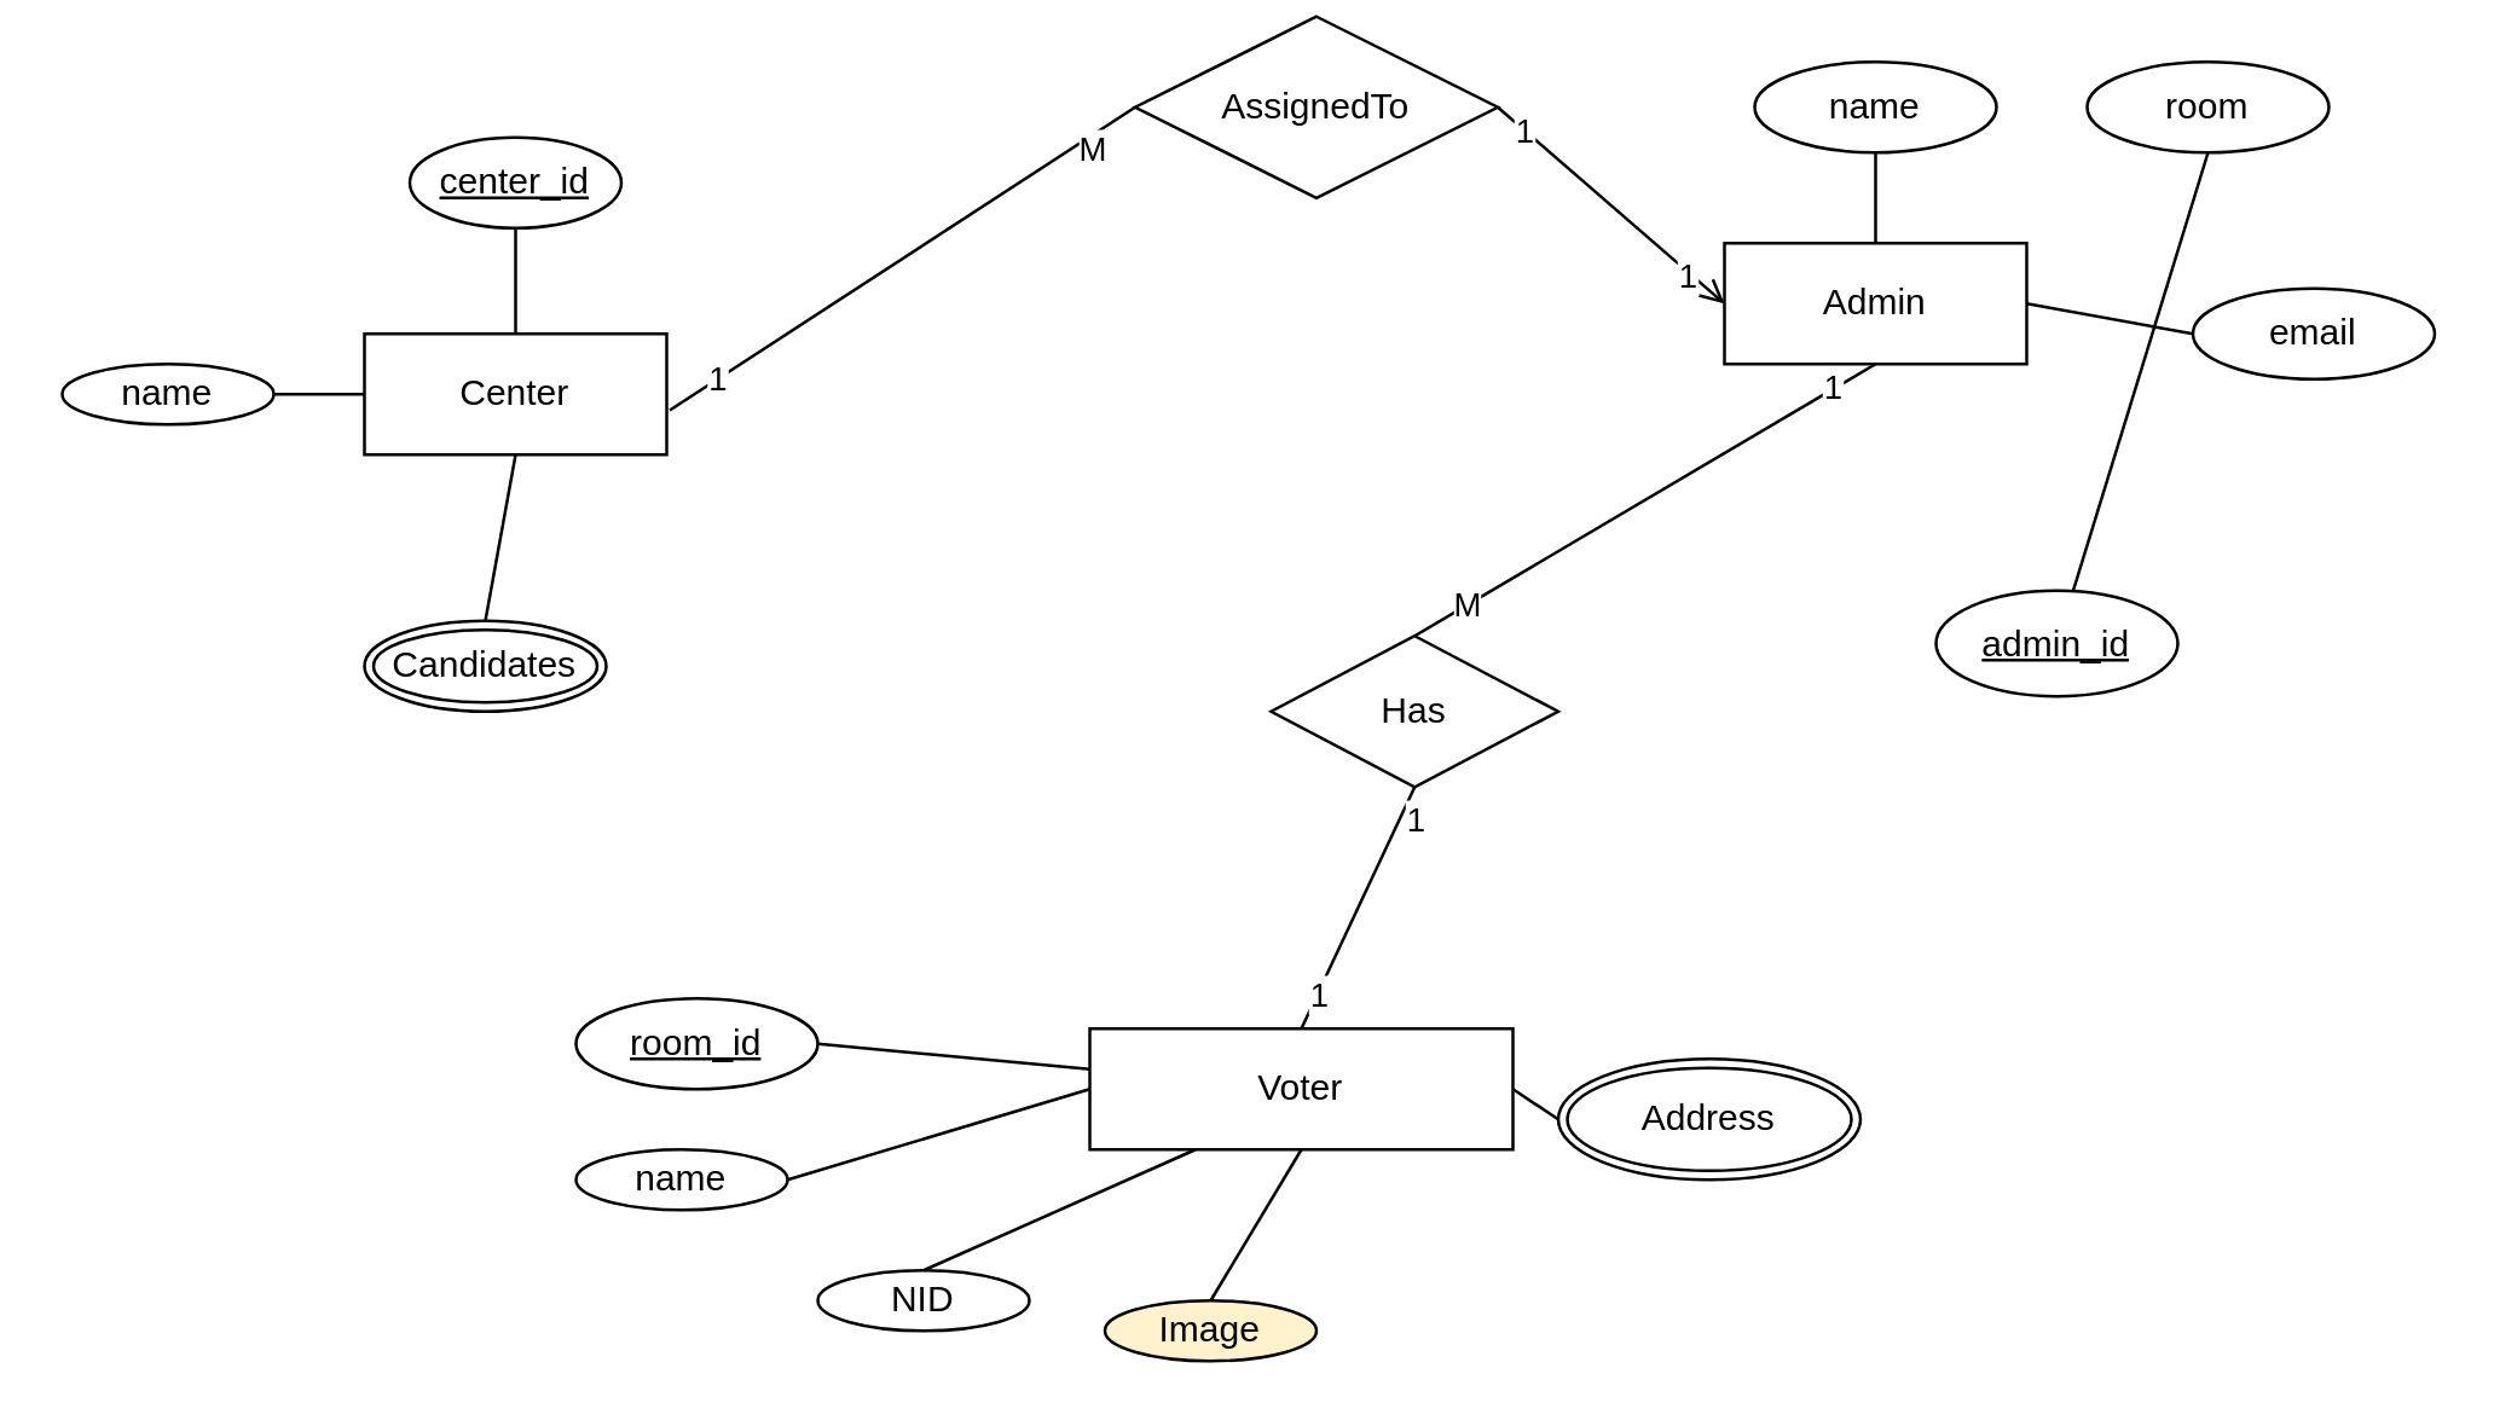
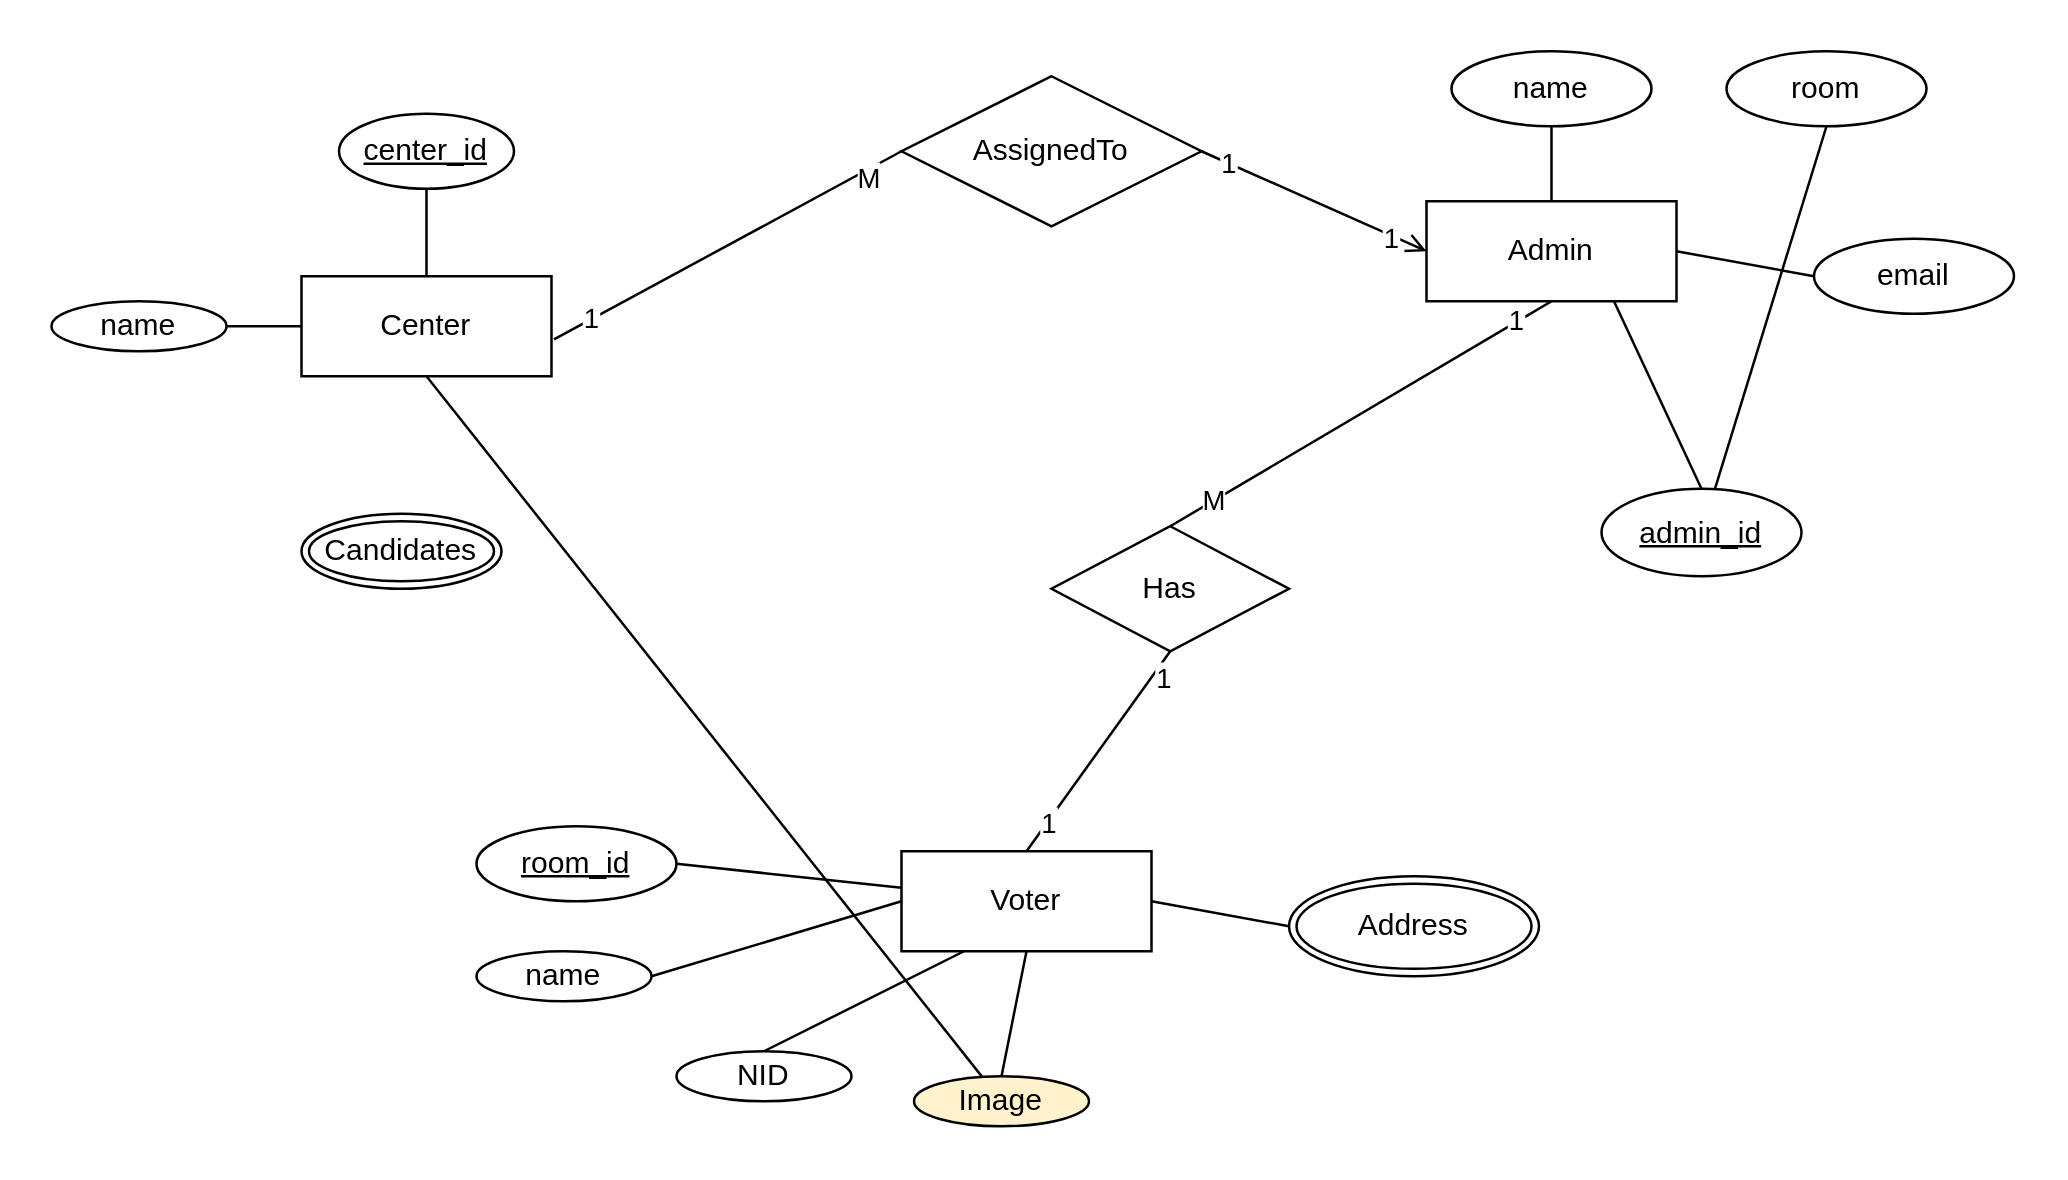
  <mxCell id="0" />
  <mxCell id="1" parent="0" />
- <mxCell id="2" value="Voter" style="whiteSpace=wrap;html=1;align=center;" parent="1" vertex="1"><mxGeometry x="360" y="340" width="140" height="40" as="geometry" /></mxCell>
+ <mxCell id="2" value="Voter" style="whiteSpace=wrap;html=1;align=center;" parent="1" vertex="1"><mxGeometry x="360" y="340" width="100" height="40" as="geometry" /></mxCell>
  <mxCell id="3" value="Admin" style="whiteSpace=wrap;html=1;align=center;" parent="1" vertex="1"><mxGeometry x="570" y="80" width="100" height="40" as="geometry" /></mxCell>
  <mxCell id="4" value="Center" style="whiteSpace=wrap;html=1;align=center;" parent="1" vertex="1"><mxGeometry x="120" y="110" width="100" height="40" as="geometry" /></mxCell>
  <mxCell id="5" value="" style="endArrow=none;html=1;rounded=0;entryX=0.5;entryY=1;entryDx=0;entryDy=0;exitX=0.5;exitY=0;exitDx=0;exitDy=0;" parent="1" source="2" target="11" edge="1"><mxGeometry relative="1" as="geometry"><mxPoint x="230" y="270" as="sourcePoint" /><mxPoint x="420" y="270" as="targetPoint" /></mxGeometry></mxCell>
  <mxCell id="6" value="1" style="edgeLabel;html=1;align=center;verticalAlign=middle;resizable=0;points=[];" parent="5" vertex="1" connectable="0"><mxGeometry x="0.793" y="-4" relative="1" as="geometry"><mxPoint as="offset" /></mxGeometry></mxCell>
  <mxCell id="7" value="1" style="edgeLabel;html=1;align=center;verticalAlign=middle;resizable=0;points=[];" parent="5" vertex="1" connectable="0"><mxGeometry x="-0.71" relative="1" as="geometry"><mxPoint as="offset" /></mxGeometry></mxCell>
  <mxCell id="8" value="" style="endArrow=none;html=1;rounded=0;entryX=0.5;entryY=1;entryDx=0;entryDy=0;exitX=0.5;exitY=0;exitDx=0;exitDy=0;" parent="1" source="11" target="3" edge="1"><mxGeometry relative="1" as="geometry"><mxPoint x="480" y="230" as="sourcePoint" /><mxPoint x="650" y="200" as="targetPoint" /></mxGeometry></mxCell>
  <mxCell id="9" value="M" style="edgeLabel;html=1;align=center;verticalAlign=middle;resizable=0;points=[];" parent="8" vertex="1" connectable="0"><mxGeometry x="-0.775" relative="1" as="geometry"><mxPoint as="offset" /></mxGeometry></mxCell>
  <mxCell id="10" value="1" style="edgeLabel;html=1;align=center;verticalAlign=middle;resizable=0;points=[];" parent="8" vertex="1" connectable="0"><mxGeometry x="0.814" y="1" relative="1" as="geometry"><mxPoint as="offset" /></mxGeometry></mxCell>
  <mxCell id="11" value="Has" style="shape=rhombus;perimeter=rhombusPerimeter;whiteSpace=wrap;html=1;align=center;" parent="1" vertex="1"><mxGeometry x="420" y="210" width="95" height="50" as="geometry" /></mxCell>
- <mxCell id="12" value="AssignedTo" style="shape=rhombus;perimeter=rhombusPerimeter;whiteSpace=wrap;html=1;align=center;" parent="1" vertex="1"><mxGeometry x="375" y="5" width="120" height="60" as="geometry" /></mxCell>
+ <mxCell id="12" value="AssignedTo" style="shape=rhombus;perimeter=rhombusPerimeter;whiteSpace=wrap;html=1;align=center;" parent="1" vertex="1"><mxGeometry x="360" y="30" width="120" height="60" as="geometry" /></mxCell>
  <mxCell id="13" value="" style="endArrow=open;html=1;rounded=0;entryX=0;entryY=0.5;entryDx=0;entryDy=0;exitX=1;exitY=0.5;exitDx=0;exitDy=0;" parent="1" source="12" target="3" edge="1"><mxGeometry relative="1" as="geometry"><mxPoint x="430" y="100" as="sourcePoint" /><mxPoint x="590" y="100" as="targetPoint" /></mxGeometry></mxCell>
  <mxCell id="14" value="1" style="edgeLabel;html=1;align=center;verticalAlign=middle;resizable=0;points=[];" parent="13" vertex="1" connectable="0"><mxGeometry x="0.678" y="-1" relative="1" as="geometry"><mxPoint as="offset" /></mxGeometry></mxCell>
  <mxCell id="15" value="1" style="edgeLabel;html=1;align=center;verticalAlign=middle;resizable=0;points=[];" parent="13" vertex="1" connectable="0"><mxGeometry x="-0.785" relative="1" as="geometry"><mxPoint as="offset" /></mxGeometry></mxCell>
  <mxCell id="16" value="" style="endArrow=none;html=1;rounded=0;entryX=0;entryY=0.5;entryDx=0;entryDy=0;exitX=1.01;exitY=0.632;exitDx=0;exitDy=0;exitPerimeter=0;" parent="1" source="4" target="12" edge="1"><mxGeometry relative="1" as="geometry"><mxPoint x="240" y="99.31" as="sourcePoint" /><mxPoint x="400" y="99.31" as="targetPoint" /></mxGeometry></mxCell>
  <mxCell id="17" value="1" style="edgeLabel;html=1;align=center;verticalAlign=middle;resizable=0;points=[];" parent="16" vertex="1" connectable="0"><mxGeometry x="-0.788" y="1" relative="1" as="geometry"><mxPoint as="offset" /></mxGeometry></mxCell>
  <mxCell id="18" value="M" style="edgeLabel;html=1;align=center;verticalAlign=middle;resizable=0;points=[];" parent="16" vertex="1" connectable="0"><mxGeometry x="0.788" y="-3" relative="1" as="geometry"><mxPoint as="offset" /></mxGeometry></mxCell>
  <mxCell id="19" value="name" style="ellipse;whiteSpace=wrap;html=1;align=center;" parent="1" vertex="1"><mxGeometry x="20" y="120" width="70" height="20" as="geometry" /></mxCell>
  <mxCell id="20" value="center_id" style="ellipse;whiteSpace=wrap;html=1;align=center;fontStyle=4;" parent="1" vertex="1"><mxGeometry x="135" y="45" width="70" height="30" as="geometry" /></mxCell>
  <mxCell id="21" value="" style="endArrow=none;html=1;rounded=0;entryX=1;entryY=0.5;entryDx=0;entryDy=0;exitX=0;exitY=0.5;exitDx=0;exitDy=0;" parent="1" source="4" target="19" edge="1"><mxGeometry relative="1" as="geometry"><mxPoint x="120" y="170" as="sourcePoint" /><mxPoint x="280" y="170" as="targetPoint" /></mxGeometry></mxCell>
  <mxCell id="22" value="" style="endArrow=none;html=1;rounded=0;exitX=0.5;exitY=1;exitDx=0;exitDy=0;entryX=0.5;entryY=0;entryDx=0;entryDy=0;" parent="1" source="20" target="4" edge="1"><mxGeometry relative="1" as="geometry"><mxPoint x="80" y="170" as="sourcePoint" /><mxPoint x="240" y="170" as="targetPoint" /></mxGeometry></mxCell>
  <mxCell id="23" value="Candidates" style="ellipse;shape=doubleEllipse;margin=3;whiteSpace=wrap;html=1;align=center;" parent="1" vertex="1"><mxGeometry x="120" y="205" width="80" height="30" as="geometry" /></mxCell>
- <mxCell id="24" value="" style="endArrow=none;html=1;rounded=0;exitX=0.5;exitY=1;exitDx=0;exitDy=0;entryX=0.5;entryY=0;entryDx=0;entryDy=0;" parent="1" source="4" target="23" edge="1"><mxGeometry relative="1" as="geometry"><mxPoint x="290" y="160" as="sourcePoint" /><mxPoint x="450" y="160" as="targetPoint" /></mxGeometry></mxCell>
+ <mxCell id="24" value="" style="endArrow=none;html=1;rounded=0;exitX=0.5;exitY=1;exitDx=0;exitDy=0;" parent="1" source="4" target="39" edge="1"><mxGeometry relative="1" as="geometry"><mxPoint x="290" y="160" as="sourcePoint" /><mxPoint x="450" y="160" as="targetPoint" /></mxGeometry></mxCell>
  <mxCell id="25" value="name" style="ellipse;whiteSpace=wrap;html=1;align=center;" parent="1" vertex="1"><mxGeometry x="580" y="20" width="80" height="30" as="geometry" /></mxCell>
  <mxCell id="26" value="" style="endArrow=none;html=1;rounded=0;exitX=0.5;exitY=1;exitDx=0;exitDy=0;entryX=0.5;entryY=0;entryDx=0;entryDy=0;" parent="1" source="25" target="3" edge="1"><mxGeometry relative="1" as="geometry"><mxPoint x="680" y="80" as="sourcePoint" /><mxPoint x="840" y="80" as="targetPoint" /></mxGeometry></mxCell>
  <mxCell id="27" value="room" style="ellipse;whiteSpace=wrap;html=1;align=center;" parent="1" vertex="1"><mxGeometry x="690" y="20" width="80" height="30" as="geometry" /></mxCell>
  <mxCell id="28" value="" style="endArrow=none;html=1;rounded=0;exitX=0.5;exitY=1;exitDx=0;exitDy=0;" parent="1" source="27" target="31" edge="1"><mxGeometry relative="1" as="geometry"><mxPoint x="630" y="60" as="sourcePoint" /><mxPoint x="630" y="100" as="targetPoint" /></mxGeometry></mxCell>
  <mxCell id="29" value="email" style="ellipse;whiteSpace=wrap;html=1;align=center;" parent="1" vertex="1"><mxGeometry x="725" y="95" width="80" height="30" as="geometry" /></mxCell>
  <mxCell id="30" value="" style="endArrow=none;html=1;rounded=0;exitX=0;exitY=0.5;exitDx=0;exitDy=0;entryX=1;entryY=0.5;entryDx=0;entryDy=0;" parent="1" source="29" target="3" edge="1"><mxGeometry relative="1" as="geometry"><mxPoint x="740" y="60" as="sourcePoint" /><mxPoint x="680" y="100" as="targetPoint" /></mxGeometry></mxCell>
  <mxCell id="31" value="admin_id" style="ellipse;whiteSpace=wrap;html=1;align=center;fontStyle=4;" parent="1" vertex="1"><mxGeometry x="640" y="195" width="80" height="35" as="geometry" /></mxCell>
+ <mxCell id="32" value="" style="endArrow=none;html=1;rounded=0;exitX=0.75;exitY=1;exitDx=0;exitDy=0;entryX=0.5;entryY=0;entryDx=0;entryDy=0;" parent="1" source="3" target="31" edge="1"><mxGeometry relative="1" as="geometry"><mxPoint x="740" y="140" as="sourcePoint" /><mxPoint x="900" y="140" as="targetPoint" /></mxGeometry></mxCell>
  <mxCell id="33" value="name" style="ellipse;whiteSpace=wrap;html=1;align=center;" parent="1" vertex="1"><mxGeometry x="190" y="380" width="70" height="20" as="geometry" /></mxCell>
  <mxCell id="34" value="" style="endArrow=none;html=1;rounded=0;entryX=0;entryY=0.5;entryDx=0;entryDy=0;exitX=1;exitY=0.5;exitDx=0;exitDy=0;" parent="1" source="33" target="2" edge="1"><mxGeometry relative="1" as="geometry"><mxPoint x="90" y="320" as="sourcePoint" /><mxPoint x="250" y="320" as="targetPoint" /></mxGeometry></mxCell>
  <mxCell id="35" value="room_id" style="ellipse;whiteSpace=wrap;html=1;align=center;fontStyle=4;" parent="1" vertex="1"><mxGeometry x="190" y="330" width="80" height="30" as="geometry" /></mxCell>
  <mxCell id="36" value="" style="endArrow=none;html=1;rounded=0;exitX=1;exitY=0.5;exitDx=0;exitDy=0;" parent="1" source="35" target="2" edge="1"><mxGeometry relative="1" as="geometry"><mxPoint x="300" y="460" as="sourcePoint" /><mxPoint x="460" y="460" as="targetPoint" /></mxGeometry></mxCell>
  <mxCell id="37" value="NID" style="ellipse;whiteSpace=wrap;html=1;align=center;" parent="1" vertex="1"><mxGeometry x="270" y="420" width="70" height="20" as="geometry" /></mxCell>
  <mxCell id="38" value="" style="endArrow=none;html=1;rounded=0;exitX=0.5;exitY=0;exitDx=0;exitDy=0;entryX=0.25;entryY=1;entryDx=0;entryDy=0;" parent="1" source="37" target="2" edge="1"><mxGeometry relative="1" as="geometry"><mxPoint x="300" y="460" as="sourcePoint" /><mxPoint x="460" y="460" as="targetPoint" /></mxGeometry></mxCell>
  <mxCell id="39" value="Image" style="ellipse;whiteSpace=wrap;html=1;align=center;fillColor=#fff2cc;" parent="1" vertex="1"><mxGeometry x="365" y="430" width="70" height="20" as="geometry" /></mxCell>
  <mxCell id="40" value="" style="endArrow=none;html=1;rounded=0;exitX=0.5;exitY=1;exitDx=0;exitDy=0;entryX=0.5;entryY=0;entryDx=0;entryDy=0;" parent="1" source="2" target="39" edge="1"><mxGeometry relative="1" as="geometry"><mxPoint x="300" y="440" as="sourcePoint" /><mxPoint x="460" y="440" as="targetPoint" /></mxGeometry></mxCell>
  <mxCell id="41" value="" style="endArrow=none;html=1;rounded=0;exitX=0;exitY=0.5;exitDx=0;exitDy=0;entryX=1;entryY=0.5;entryDx=0;entryDy=0;" parent="1" source="42" target="2" edge="1"><mxGeometry relative="1" as="geometry"><mxPoint x="510" y="370" as="sourcePoint" /><mxPoint x="460" y="370" as="targetPoint" /></mxGeometry></mxCell>
  <mxCell id="42" value="Address" style="ellipse;shape=doubleEllipse;margin=3;whiteSpace=wrap;html=1;align=center;" parent="1" vertex="1"><mxGeometry x="515" y="350" width="100" height="40" as="geometry" /></mxCell>
